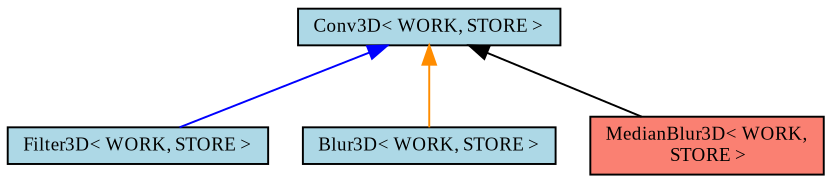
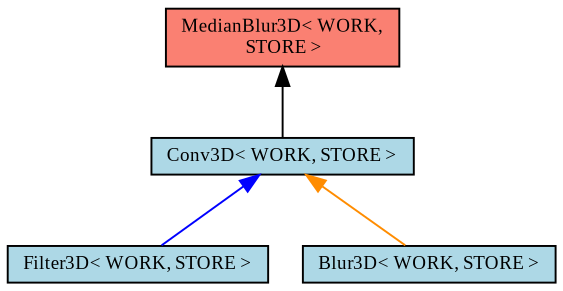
  digraph {
    fontname="Liberation Serif"
    rankdir=TB
    node [color=black fillcolor=lightblue fontname="Liberation Serif" fontsize=10 shape=record style=filled]
    edge [dir=back fontname="Liberation Serif" fontsize=10 labelfontname=Helvetica labelfontsize=10 style=solid]
    n1 [height=0.2 label="Filter3D\< WORK, STORE \>" width=0.4]
    n2 [height=0.2 label="Conv3D\< WORK, STORE \>" width=0.4]
    n3 [height=0.2 label="Blur3D\< WORK, STORE \>" width=0.4]
    n4 [fillcolor=salmon height=0.2 label="MedianBlur3D\< WORK,\l STORE \>" width=0.4]
    n2 -> n1 [color=blue]
    n2 -> n3 [color=darkorange]
-   n2 -> n4 [color=black]
+   n4 -> n2 [color=black]
  }
